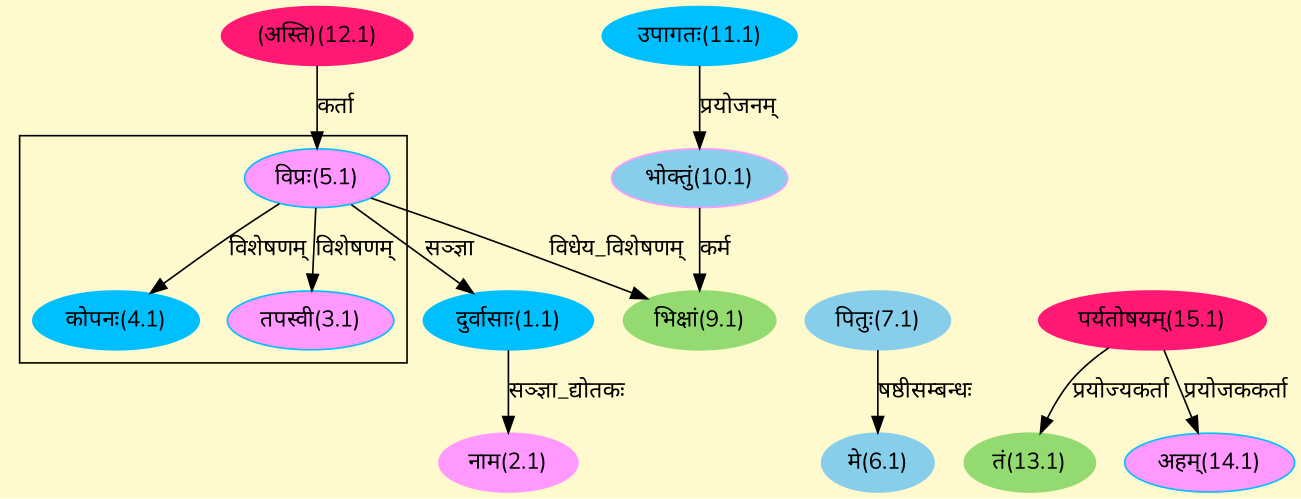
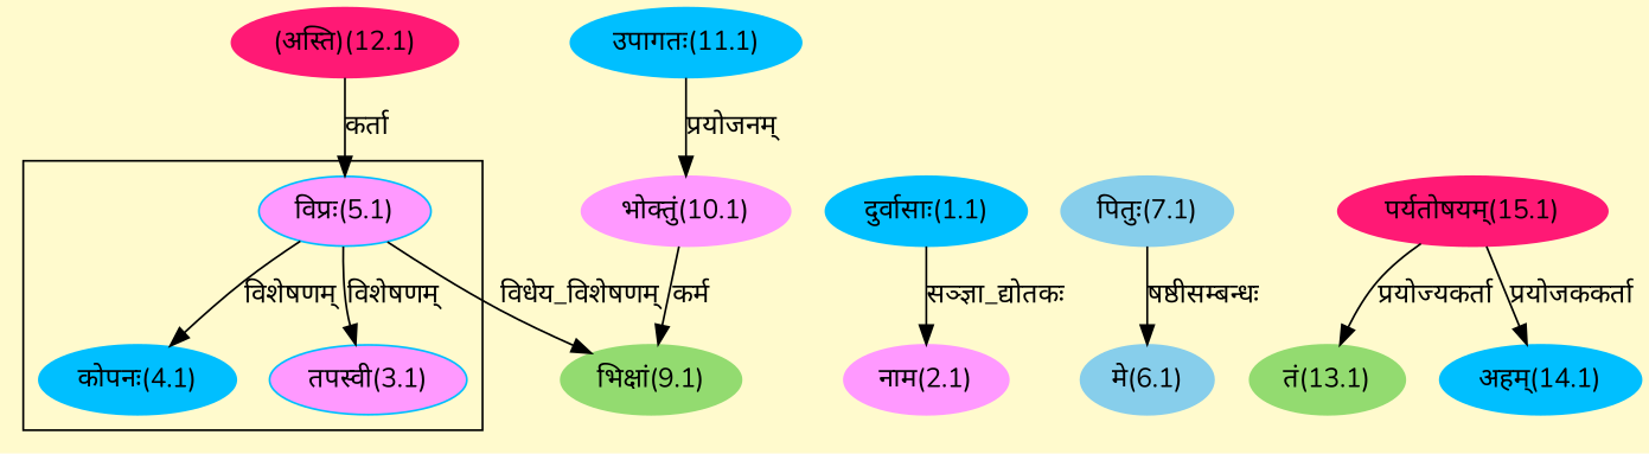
  digraph {
    bgcolor=lemonchiffon1
    compound=true
    fontname=Nunito
    rankdir=BT
    node [color="#00BFFF" fontname=Nunito style=filled]
    edge [dir=back fontname=Nunito]
    n1 [fillcolor="#FF99FF" label="तपस्वी(3.1)"]
    n2 [fillcolor="#FF99FF" label="विप्रः(5.1)"]
    n3 [label="कोपनः(4.1)"]
    n4 [color="#FF1975" label="(अस्ति)(12.1)"]
    n5 [label="दुर्वासाः(1.1)"]
    n6 [color="#FF99FF" label="नाम(2.1)"]
    n7 [color="#87CEEB" label="मे(6.1)"]
    n8 [color="#87CEEB" label="पितुः(7.1)"]
-   n9 [color="#FF99FF" label="भोक्तुं(10.1)" fillcolor="#87CEEB"]
+   n9 [color="#FF99FF" label="भोक्तुं(10.1)"]
    n10 [label="उपागतः(11.1)"]
    n11 [color="#93DB70" label="भिक्षां(9.1)"]
    n12 [color="#93DB70" label="तं(13.1)"]
    n13 [color="#FF1975" label="पर्यतोषयम्(15.1)"]
-   n14 [label="अहम्(14.1)" fillcolor="#FF99FF"]
+   n14 [label="अहम्(14.1)"]
    subgraph cluster_1 {
      n1
      n2
      n3
    }
    n1 -> n2 [label="विशेषणम्"]
    n2 -> n4 [label="कर्ता"]
    n3 -> n2 [label="विशेषणम्"]
-   n5 -> n2 [label="सञ्ज्ञा"]
    n6 -> n5 [label="सञ्ज्ञा_द्योतकः"]
    n7 -> n8 [label="षष्ठीसम्बन्धः"]
    n9 -> n10 [label="प्रयोजनम्"]
    n11 -> n2 [label="विधेय_विशेषणम्"]
    n11 -> n9 [label="कर्म"]
    n12 -> n13 [label="प्रयोज्यकर्ता"]
    n14 -> n13 [label="प्रयोजककर्ता"]
  }
